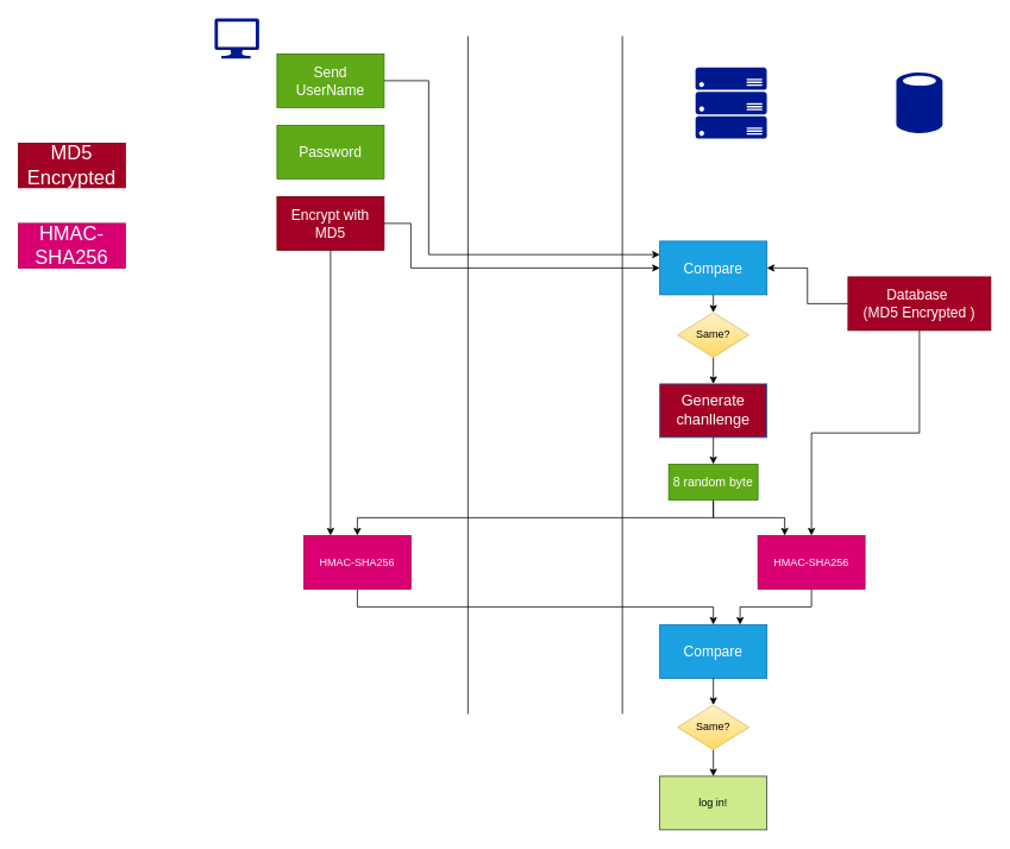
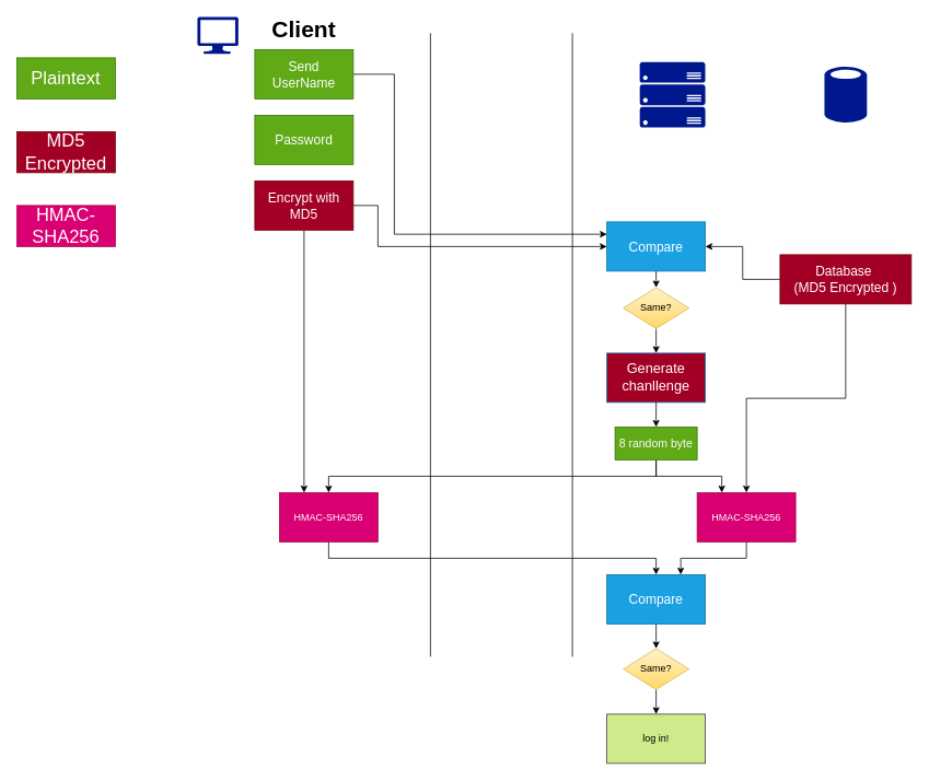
  <mxCell id="0" />
  <mxCell id="1" parent="0" />
  <mxCell id="2" value="&lt;font style=&quot;font-size: 16px;&quot;&gt;Password&lt;/font&gt;" style="rounded=0;whiteSpace=wrap;html=1;fillColor=#60a917;fontColor=#ffffff;strokeColor=#2D7600;" parent="1" vertex="1"><mxGeometry x="310" y="140" width="120" height="60" as="geometry" /></mxCell>
  <mxCell id="3" style="edgeStyle=orthogonalEdgeStyle;rounded=0;orthogonalLoop=1;jettySize=auto;html=1;exitX=0.5;exitY=1;exitDx=0;exitDy=0;entryX=0.5;entryY=0;entryDx=0;entryDy=0;" parent="1" source="4" target="6" edge="1"><mxGeometry relative="1" as="geometry" /></mxCell>
  <mxCell id="4" value="HMAC-SHA256" style="rounded=0;whiteSpace=wrap;html=1;fillColor=#d80073;fontColor=#ffffff;strokeColor=#A50040;" parent="1" vertex="1"><mxGeometry x="340" y="600" width="120" height="60" as="geometry" /></mxCell>
  <mxCell id="5" style="edgeStyle=orthogonalEdgeStyle;rounded=0;orthogonalLoop=1;jettySize=auto;html=1;exitX=0.5;exitY=1;exitDx=0;exitDy=0;entryX=0.5;entryY=0;entryDx=0;entryDy=0;" parent="1" source="31" target="21" edge="1"><mxGeometry relative="1" as="geometry" /></mxCell>
  <mxCell id="6" value="&lt;span style=&quot;font-size: 16px;&quot;&gt;Compare&lt;/span&gt;" style="rounded=0;whiteSpace=wrap;html=1;fillColor=#1ba1e2;fontColor=#ffffff;strokeColor=#006EAF;" parent="1" vertex="1"><mxGeometry x="739" y="700" width="120" height="60" as="geometry" /></mxCell>
  <mxCell id="7" style="edgeStyle=orthogonalEdgeStyle;rounded=0;orthogonalLoop=1;jettySize=auto;html=1;exitX=0.5;exitY=1;exitDx=0;exitDy=0;entryX=0.75;entryY=0;entryDx=0;entryDy=0;" parent="1" source="8" target="6" edge="1"><mxGeometry relative="1" as="geometry" /></mxCell>
  <mxCell id="8" value="HMAC-SHA256" style="rounded=0;whiteSpace=wrap;html=1;fillColor=#d80073;fontColor=#ffffff;strokeColor=#A50040;" parent="1" vertex="1"><mxGeometry x="849" y="600" width="120" height="60" as="geometry" /></mxCell>
  <mxCell id="9" style="edgeStyle=orthogonalEdgeStyle;rounded=0;orthogonalLoop=1;jettySize=auto;html=1;exitX=1;exitY=0.5;exitDx=0;exitDy=0;entryX=0;entryY=0.5;entryDx=0;entryDy=0;endArrow=none;endFill=0;startArrow=classic;startFill=1;" parent="1" source="11" target="18" edge="1"><mxGeometry relative="1" as="geometry" /></mxCell>
  <mxCell id="10" style="edgeStyle=orthogonalEdgeStyle;rounded=0;orthogonalLoop=1;jettySize=auto;html=1;exitX=0.5;exitY=1;exitDx=0;exitDy=0;entryX=0.5;entryY=0;entryDx=0;entryDy=0;" edge="1" parent="1" source="11" target="26"><mxGeometry relative="1" as="geometry" /></mxCell>
  <mxCell id="11" value="&lt;font style=&quot;font-size: 16px;&quot;&gt;Compare&lt;/font&gt;" style="rounded=0;whiteSpace=wrap;html=1;fillColor=#1ba1e2;fontColor=#ffffff;strokeColor=#006EAF;" parent="1" vertex="1"><mxGeometry x="739" y="270" width="120" height="60" as="geometry" /></mxCell>
  <mxCell id="12" style="edgeStyle=orthogonalEdgeStyle;rounded=0;orthogonalLoop=1;jettySize=auto;html=1;exitX=0.5;exitY=1;exitDx=0;exitDy=0;entryX=0.5;entryY=0;entryDx=0;entryDy=0;" parent="1" source="29" target="4" edge="1"><mxGeometry relative="1" as="geometry" /></mxCell>
  <mxCell id="13" value="&lt;font style=&quot;font-size: 17px;&quot;&gt;Generate chanllenge&lt;/font&gt;" style="rounded=0;whiteSpace=wrap;html=1;fillColor=#a20025;fontColor=#ffffff;strokeColor=#006EAF;" parent="1" vertex="1"><mxGeometry x="739" y="430" width="120" height="60" as="geometry" /></mxCell>
  <mxCell id="14" style="edgeStyle=orthogonalEdgeStyle;rounded=0;orthogonalLoop=1;jettySize=auto;html=1;exitX=1;exitY=0.5;exitDx=0;exitDy=0;entryX=0;entryY=0.5;entryDx=0;entryDy=0;" parent="1" source="16" target="11" edge="1"><mxGeometry relative="1" as="geometry"><Array as="points"><mxPoint x="460" y="250" /><mxPoint x="460" y="300" /></Array></mxGeometry></mxCell>
  <mxCell id="15" style="edgeStyle=orthogonalEdgeStyle;rounded=0;orthogonalLoop=1;jettySize=auto;html=1;exitX=0.5;exitY=1;exitDx=0;exitDy=0;entryX=0.25;entryY=0;entryDx=0;entryDy=0;" edge="1" parent="1" source="16" target="4"><mxGeometry relative="1" as="geometry" /></mxCell>
  <mxCell id="16" value="&lt;font style=&quot;font-size: 16px;&quot;&gt;Encrypt with MD5&lt;/font&gt;" style="rounded=0;whiteSpace=wrap;html=1;fillColor=#a20025;fontColor=#ffffff;strokeColor=#6F0000;" parent="1" vertex="1"><mxGeometry x="310" y="220" width="120" height="60" as="geometry" /></mxCell>
  <mxCell id="17" style="edgeStyle=orthogonalEdgeStyle;rounded=0;orthogonalLoop=1;jettySize=auto;html=1;exitX=0.5;exitY=1;exitDx=0;exitDy=0;entryX=0.5;entryY=0;entryDx=0;entryDy=0;" parent="1" source="18" target="8" edge="1"><mxGeometry relative="1" as="geometry"><mxPoint x="1029" y="620" as="targetPoint" /></mxGeometry></mxCell>
  <mxCell id="18" value="&lt;font style=&quot;font-size: 16px;&quot;&gt;Database&amp;nbsp;&lt;/font&gt;&lt;div&gt;&lt;font style=&quot;font-size: 16px;&quot;&gt;(MD5 Encrypted )&lt;/font&gt;&lt;/div&gt;" style="rounded=0;whiteSpace=wrap;html=1;fillColor=#a20025;fontColor=#ffffff;strokeColor=#6F0000;" parent="1" vertex="1"><mxGeometry x="950" y="310" width="160" height="60" as="geometry" /></mxCell>
  <mxCell id="19" style="edgeStyle=orthogonalEdgeStyle;rounded=0;orthogonalLoop=1;jettySize=auto;html=1;exitX=1;exitY=0.5;exitDx=0;exitDy=0;entryX=0;entryY=0.25;entryDx=0;entryDy=0;" parent="1" source="20" target="11" edge="1"><mxGeometry relative="1" as="geometry"><Array as="points"><mxPoint x="480" y="90" /><mxPoint x="480" y="285" /></Array></mxGeometry></mxCell>
  <mxCell id="20" value="&lt;font style=&quot;font-size: 16px;&quot;&gt;Send UserName&lt;/font&gt;" style="rounded=0;whiteSpace=wrap;html=1;fillColor=#60a917;fontColor=#ffffff;strokeColor=#2D7600;" parent="1" vertex="1"><mxGeometry x="310" width="120" height="60" as="geometry" y="60" /></mxCell>
  <mxCell id="21" value="log in!" style="rounded=0;whiteSpace=wrap;html=1;fillColor=#cdeb8b;strokeColor=#36393d;" parent="1" vertex="1"><mxGeometry x="739" y="870" width="120" height="60" as="geometry" /></mxCell>
  <mxCell id="22" value="" style="endArrow=none;html=1;rounded=0;" parent="1" edge="1"><mxGeometry width="50" height="50" relative="1" as="geometry"><mxPoint x="524" y="800" as="sourcePoint" /><mxPoint x="524" y="40" as="targetPoint" /></mxGeometry></mxCell>
  <mxCell id="23" value="" style="endArrow=none;html=1;rounded=0;" parent="1" edge="1"><mxGeometry width="50" height="50" relative="1" as="geometry"><mxPoint x="697" y="800" as="sourcePoint" /><mxPoint x="697" y="40" as="targetPoint" /></mxGeometry></mxCell>
+ <mxCell id="24" value="&lt;font style=&quot;font-size: 28px;&quot;&gt;&lt;b&gt;Client&lt;/b&gt;&lt;/font&gt;" style="text;html=1;align=center;verticalAlign=middle;whiteSpace=wrap;rounded=0;" vertex="1" parent="1"><mxGeometry x="340" y="20" width="60" height="30" as="geometry" /></mxCell>
  <mxCell id="25" style="edgeStyle=orthogonalEdgeStyle;rounded=0;orthogonalLoop=1;jettySize=auto;html=1;exitX=0.5;exitY=1;exitDx=0;exitDy=0;entryX=0.5;entryY=0;entryDx=0;entryDy=0;" edge="1" parent="1" source="26" target="13"><mxGeometry relative="1" as="geometry" /></mxCell>
  <mxCell id="26" value="Same?" style="rhombus;whiteSpace=wrap;html=1;fillColor=#fff2cc;strokeColor=#d6b656;gradientColor=#ffd966;" vertex="1" parent="1"><mxGeometry x="759" y="350" width="80" height="50" as="geometry" /></mxCell>
  <mxCell id="27" value="" style="edgeStyle=orthogonalEdgeStyle;rounded=0;orthogonalLoop=1;jettySize=auto;html=1;exitX=0.5;exitY=1;exitDx=0;exitDy=0;entryX=0.5;entryY=0;entryDx=0;entryDy=0;" edge="1" parent="1" source="13" target="29"><mxGeometry relative="1" as="geometry"><mxPoint x="799" y="490" as="sourcePoint" /><mxPoint x="370" y="585" as="targetPoint" /></mxGeometry></mxCell>
  <mxCell id="28" style="edgeStyle=orthogonalEdgeStyle;rounded=0;orthogonalLoop=1;jettySize=auto;html=1;exitX=0.5;exitY=1;exitDx=0;exitDy=0;entryX=0.25;entryY=0;entryDx=0;entryDy=0;" edge="1" parent="1" source="29" target="8"><mxGeometry relative="1" as="geometry" /></mxCell>
  <mxCell id="29" value="&lt;font style=&quot;font-size: 14px;&quot;&gt;8 random byte&lt;/font&gt;" style="rounded=0;whiteSpace=wrap;html=1;fillColor=#60a917;fontColor=#ffffff;strokeColor=#2D7600;" vertex="1" parent="1"><mxGeometry x="749" y="520" width="100" height="40" as="geometry" /></mxCell>
  <mxCell id="30" value="" style="edgeStyle=orthogonalEdgeStyle;rounded=0;orthogonalLoop=1;jettySize=auto;html=1;exitX=0.5;exitY=1;exitDx=0;exitDy=0;entryX=0.5;entryY=0;entryDx=0;entryDy=0;" edge="1" parent="1" source="6" target="31"><mxGeometry relative="1" as="geometry"><mxPoint x="799" y="760" as="sourcePoint" /><mxPoint x="799" y="850" as="targetPoint" /></mxGeometry></mxCell>
  <mxCell id="31" value="Same?" style="rhombus;whiteSpace=wrap;html=1;fillColor=#fff2cc;gradientColor=#ffd966;strokeColor=#d6b656;" vertex="1" parent="1"><mxGeometry x="759" y="790" width="80" height="50" as="geometry" /></mxCell>
+ <mxCell id="32" value="&lt;font style=&quot;font-size: 22px;&quot;&gt;Plaintext&lt;/font&gt;" style="rounded=0;whiteSpace=wrap;html=1;fillColor=#60a917;fontColor=#ffffff;strokeColor=#2D7600;" vertex="1" parent="1"><mxGeometry x="20" y="70" width="120" height="50" as="geometry" /></mxCell>
  <mxCell id="33" value="&lt;font style=&quot;font-size: 22px;&quot;&gt;MD5 Encrypted&lt;/font&gt;" style="rounded=0;whiteSpace=wrap;html=1;fillColor=#a20025;fontColor=#ffffff;strokeColor=#6F0000;" vertex="1" parent="1"><mxGeometry x="20" y="160" width="120" height="50" as="geometry" /></mxCell>
  <mxCell id="34" value="&lt;font style=&quot;font-size: 22px;&quot;&gt;HMAC-SHA256&lt;/font&gt;" style="rounded=0;whiteSpace=wrap;html=1;fillColor=#d80073;fontColor=#ffffff;strokeColor=#A50040;" vertex="1" parent="1"><mxGeometry x="20" y="250" width="120" height="50" as="geometry" /></mxCell>
  <mxCell id="35" value="" style="sketch=0;aspect=fixed;pointerEvents=1;shadow=0;dashed=0;html=1;strokeColor=none;labelPosition=center;verticalLabelPosition=bottom;verticalAlign=top;align=center;fillColor=#00188D;shape=mxgraph.mscae.enterprise.database_generic" vertex="1" parent="1"><mxGeometry x="1004.1" y="80" width="51.8" height="70" as="geometry" /></mxCell>
  <mxCell id="36" value="" style="sketch=0;aspect=fixed;pointerEvents=1;shadow=0;dashed=0;html=1;strokeColor=none;labelPosition=center;verticalLabelPosition=bottom;verticalAlign=top;align=center;fillColor=#00188D;shape=mxgraph.azure.server_rack" vertex="1" parent="1"><mxGeometry x="779" y="75" width="80" height="80" as="geometry" /></mxCell>
  <mxCell id="37" value="" style="sketch=0;aspect=fixed;pointerEvents=1;shadow=0;dashed=0;html=1;strokeColor=none;labelPosition=center;verticalLabelPosition=bottom;verticalAlign=top;align=center;fillColor=#00188D;shape=mxgraph.azure.computer" vertex="1" parent="1"><mxGeometry x="240" y="20" width="50" height="45" as="geometry" /></mxCell>
